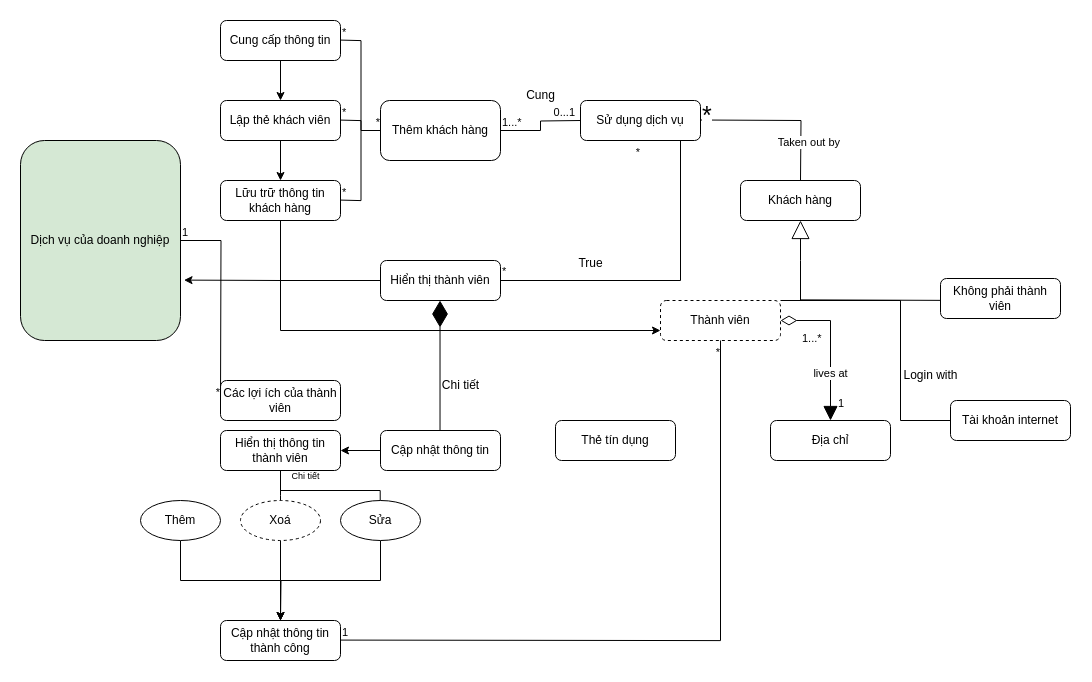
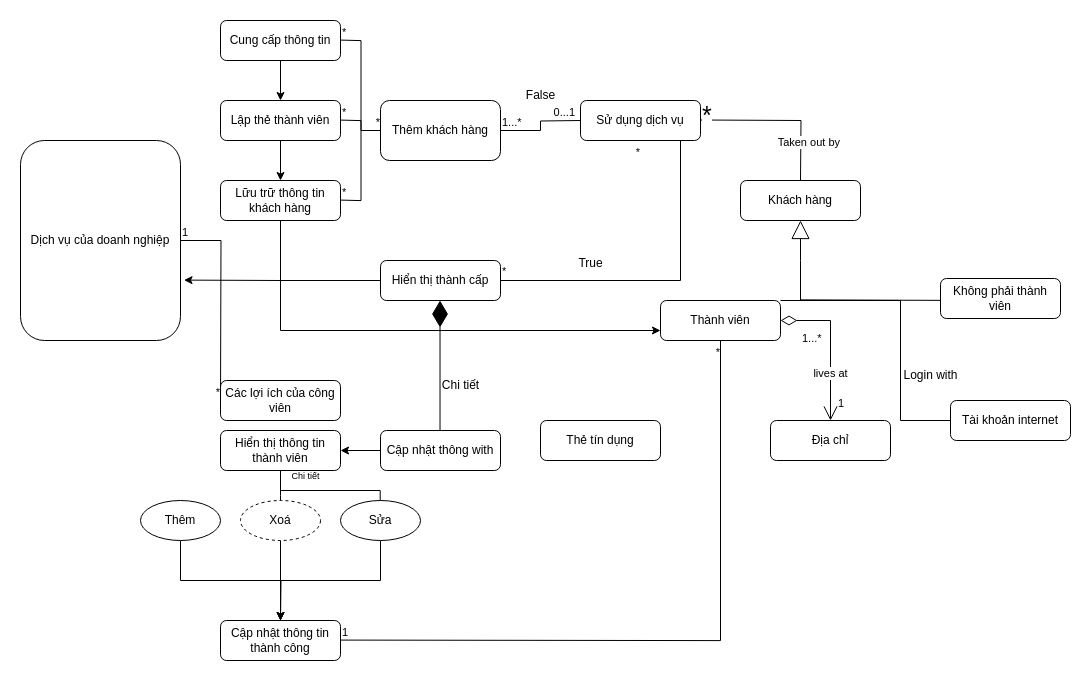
  <mxCell id="0" />
  <mxCell id="1" parent="0" />
  <mxCell id="2" value="Khách hàng" style="rounded=1;whiteSpace=wrap;html=1;" vertex="1" parent="1"><mxGeometry x="740" y="180" width="120" height="40" as="geometry" /></mxCell>
  <mxCell id="3" value="Sử dụng dịch vụ" style="rounded=1;whiteSpace=wrap;html=1;" vertex="1" parent="1"><mxGeometry x="580" y="100" width="120" height="40" as="geometry" /></mxCell>
  <mxCell id="4" style="edgeStyle=orthogonalEdgeStyle;rounded=0;orthogonalLoop=1;jettySize=auto;html=1;exitX=1;exitY=0;exitDx=0;exitDy=0;" edge="1" parent="1" source="5"><mxGeometry relative="1" as="geometry"><mxPoint x="1010" y="420" as="targetPoint" /><mxPoint x="780" y="300" as="sourcePoint" /><Array as="points"><mxPoint x="900" y="300" /><mxPoint x="900" y="420" /></Array></mxGeometry></mxCell>
- <mxCell id="5" value="Thành viên" style="rounded=1;whiteSpace=wrap;html=1;dashed=1;" vertex="1" parent="1"><mxGeometry x="660" y="300" width="120" height="40" as="geometry" /></mxCell>
+ <mxCell id="5" value="Thành viên" style="rounded=1;whiteSpace=wrap;html=1;" vertex="1" parent="1"><mxGeometry x="660" y="300" width="120" height="40" as="geometry" /></mxCell>
  <mxCell id="6" value="Không phải thành viên" style="rounded=1;whiteSpace=wrap;html=1;" vertex="1" parent="1"><mxGeometry x="940" y="278" width="120" height="40" as="geometry" /></mxCell>
- <mxCell id="7" value="Thẻ tín dụng" style="rounded=1;whiteSpace=wrap;html=1;" vertex="1" parent="1"><mxGeometry x="555" y="420" width="120" height="40" as="geometry" /></mxCell>
+ <mxCell id="7" value="Thẻ tín dụng" style="rounded=1;whiteSpace=wrap;html=1;" vertex="1" parent="1"><mxGeometry x="540" y="420" width="120" height="40" as="geometry" /></mxCell>
  <mxCell id="8" value="Địa chỉ" style="rounded=1;whiteSpace=wrap;html=1;" vertex="1" parent="1"><mxGeometry x="770" y="420" width="120" height="40" as="geometry" /></mxCell>
- <mxCell id="9" value="lives at" style="endArrow=block;html=1;endSize=12;startArrow=diamondThin;startSize=14;startFill=0;edgeStyle=orthogonalEdgeStyle;rounded=0;exitX=1;exitY=0.5;exitDx=0;exitDy=0;entryX=0.5;entryY=0;entryDx=0;entryDy=0;" edge="1" parent="1" source="5" target="8"><mxGeometry x="0.375" relative="1" as="geometry"><mxPoint x="860" y="340" as="sourcePoint" /><mxPoint x="800" y="440" as="targetPoint" /><mxPoint as="offset" /><Array as="points"><mxPoint x="830" y="320" /><mxPoint x="830" y="420" /></Array></mxGeometry></mxCell>
+ <mxCell id="9" value="lives at" style="endArrow=open;html=1;endSize=12;startArrow=diamondThin;startSize=14;startFill=0;edgeStyle=orthogonalEdgeStyle;rounded=0;exitX=1;exitY=0.5;exitDx=0;exitDy=0;entryX=0.5;entryY=0;entryDx=0;entryDy=0;" edge="1" parent="1" source="5" target="8"><mxGeometry x="0.375" relative="1" as="geometry"><mxPoint x="860" y="340" as="sourcePoint" /><mxPoint x="800" y="440" as="targetPoint" /><mxPoint as="offset" /><Array as="points"><mxPoint x="830" y="320" /><mxPoint x="830" y="420" /></Array></mxGeometry></mxCell>
  <mxCell id="10" value="1...*" style="edgeLabel;resizable=0;html=1;align=left;verticalAlign=top;" connectable="0" vertex="1" parent="9"><mxGeometry x="-1" relative="1" as="geometry"><mxPoint x="20" y="5" as="offset" /></mxGeometry></mxCell>
  <mxCell id="11" value="1" style="edgeLabel;resizable=0;html=1;align=right;verticalAlign=top;" connectable="0" vertex="1" parent="9"><mxGeometry x="1" relative="1" as="geometry"><mxPoint x="14" y="-30" as="offset" /></mxGeometry></mxCell>
  <mxCell id="12" value="Tài khoản internet" style="rounded=1;whiteSpace=wrap;html=1;" vertex="1" parent="1"><mxGeometry x="950" y="400" width="120" height="40" as="geometry" /></mxCell>
  <mxCell id="13" value="Login with" style="text;html=1;align=center;verticalAlign=middle;resizable=0;points=[];autosize=1;strokeColor=none;fillColor=none;" vertex="1" parent="1"><mxGeometry x="890" y="360" width="80" height="30" as="geometry" /></mxCell>
  <mxCell id="14" value="" style="endArrow=block;endSize=16;endFill=0;html=1;rounded=0;entryX=0.5;entryY=1;entryDx=0;entryDy=0;" edge="1" parent="1" target="2"><mxGeometry width="160" relative="1" as="geometry"><mxPoint x="800" y="300" as="sourcePoint" /><mxPoint x="850" y="270" as="targetPoint" /><Array as="points"><mxPoint x="800" y="260" /></Array></mxGeometry></mxCell>
  <mxCell id="15" value="" style="endArrow=none;html=1;rounded=0;" edge="1" parent="1"><mxGeometry relative="1" as="geometry"><mxPoint x="800" y="299.37" as="sourcePoint" /><mxPoint x="940" y="299.87" as="targetPoint" /></mxGeometry></mxCell>
  <mxCell id="16" value="" style="endArrow=none;html=1;edgeStyle=orthogonalEdgeStyle;rounded=0;entryX=0.5;entryY=0;entryDx=0;entryDy=0;" edge="1" parent="1"><mxGeometry relative="1" as="geometry"><mxPoint x="700" y="119.5" as="sourcePoint" /><mxPoint x="800" y="180" as="targetPoint" /></mxGeometry></mxCell>
  <mxCell id="17" value="&lt;font style=&quot;font-size: 25px;&quot;&gt;*&lt;/font&gt;" style="edgeLabel;resizable=0;html=1;align=left;verticalAlign=bottom;" connectable="0" vertex="1" parent="16"><mxGeometry x="-1" relative="1" as="geometry"><mxPoint y="11" as="offset" /></mxGeometry></mxCell>
  <mxCell id="18" value="Taken out by" style="edgeLabel;resizable=0;html=1;align=right;verticalAlign=bottom;" connectable="0" vertex="1" parent="16"><mxGeometry x="1" relative="1" as="geometry"><mxPoint x="40" y="-30" as="offset" /></mxGeometry></mxCell>
  <mxCell id="19" value="Thêm khách hàng" style="rounded=1;whiteSpace=wrap;html=1;" vertex="1" parent="1"><mxGeometry x="380" y="100" width="120" height="60" as="geometry" /></mxCell>
  <mxCell id="20" value="" style="endArrow=none;html=1;edgeStyle=orthogonalEdgeStyle;rounded=0;exitX=1;exitY=0.5;exitDx=0;exitDy=0;" edge="1" parent="1" source="19"><mxGeometry relative="1" as="geometry"><mxPoint x="540" y="119.58" as="sourcePoint" /><mxPoint x="580" y="120" as="targetPoint" /></mxGeometry></mxCell>
  <mxCell id="21" value="1...*" style="edgeLabel;resizable=0;html=1;align=left;verticalAlign=bottom;" connectable="0" vertex="1" parent="20"><mxGeometry x="-1" relative="1" as="geometry" /></mxCell>
  <mxCell id="22" value="0...1" style="edgeLabel;resizable=0;html=1;align=right;verticalAlign=bottom;" connectable="0" vertex="1" parent="20"><mxGeometry x="1" relative="1" as="geometry"><mxPoint x="-5" as="offset" /></mxGeometry></mxCell>
- <mxCell id="23" value="Cung" style="text;html=1;align=center;verticalAlign=middle;resizable=0;points=[];autosize=1;strokeColor=none;fillColor=none;" vertex="1" parent="1"><mxGeometry x="515" y="80" width="50" height="30" as="geometry" /></mxCell>
- <mxCell id="24" value="Hiển thị thành viên" style="rounded=1;whiteSpace=wrap;html=1;" vertex="1" parent="1"><mxGeometry x="380" y="260" width="120" height="40" as="geometry" /></mxCell>
+ <mxCell id="23" value="False" style="text;html=1;align=center;verticalAlign=middle;resizable=0;points=[];autosize=1;strokeColor=none;fillColor=none;" vertex="1" parent="1"><mxGeometry x="515" y="80" width="50" height="30" as="geometry" /></mxCell>
+ <mxCell id="24" value="Hiển thị thành cấp" style="rounded=1;whiteSpace=wrap;html=1;" vertex="1" parent="1"><mxGeometry x="380" y="260" width="120" height="40" as="geometry" /></mxCell>
  <mxCell id="25" value="" style="endArrow=none;html=1;edgeStyle=orthogonalEdgeStyle;rounded=0;entryX=0.5;entryY=1;entryDx=0;entryDy=0;" edge="1" parent="1" target="3"><mxGeometry relative="1" as="geometry"><mxPoint x="500" y="279" as="sourcePoint" /><mxPoint x="680" y="219" as="targetPoint" /><Array as="points"><mxPoint x="500" y="280" /><mxPoint x="680" y="280" /></Array></mxGeometry></mxCell>
  <mxCell id="26" value="*" style="edgeLabel;resizable=0;html=1;align=left;verticalAlign=bottom;" connectable="0" vertex="1" parent="25"><mxGeometry x="-1" relative="1" as="geometry" /></mxCell>
  <mxCell id="27" value="*" style="edgeLabel;resizable=0;html=1;align=right;verticalAlign=bottom;" connectable="0" vertex="1" parent="25"><mxGeometry x="1" relative="1" as="geometry"><mxPoint y="20" as="offset" /></mxGeometry></mxCell>
  <mxCell id="28" style="edgeStyle=orthogonalEdgeStyle;rounded=0;orthogonalLoop=1;jettySize=auto;html=1;exitX=0.5;exitY=1;exitDx=0;exitDy=0;entryX=0.5;entryY=0;entryDx=0;entryDy=0;" edge="1" parent="1" source="29" target="31"><mxGeometry relative="1" as="geometry" /></mxCell>
  <mxCell id="29" value="Cung cấp thông tin" style="rounded=1;whiteSpace=wrap;html=1;" vertex="1" parent="1"><mxGeometry x="220" y="20" width="120" height="40" as="geometry" /></mxCell>
  <mxCell id="30" style="edgeStyle=orthogonalEdgeStyle;rounded=0;orthogonalLoop=1;jettySize=auto;html=1;exitX=0.5;exitY=1;exitDx=0;exitDy=0;entryX=0.5;entryY=0;entryDx=0;entryDy=0;" edge="1" parent="1" source="31" target="33"><mxGeometry relative="1" as="geometry" /></mxCell>
- <mxCell id="31" value="Lập thẻ khách viên" style="rounded=1;whiteSpace=wrap;html=1;" vertex="1" parent="1"><mxGeometry x="220" y="100" width="120" height="40" as="geometry" /></mxCell>
+ <mxCell id="31" value="Lập thẻ thành viên" style="rounded=1;whiteSpace=wrap;html=1;" vertex="1" parent="1"><mxGeometry x="220" y="100" width="120" height="40" as="geometry" /></mxCell>
  <mxCell id="32" style="edgeStyle=orthogonalEdgeStyle;rounded=0;orthogonalLoop=1;jettySize=auto;html=1;exitX=0.5;exitY=1;exitDx=0;exitDy=0;entryX=0;entryY=0.75;entryDx=0;entryDy=0;" edge="1" parent="1" source="33" target="5"><mxGeometry relative="1" as="geometry" /></mxCell>
  <mxCell id="33" value="Lữu trữ thông tin khách hàng" style="rounded=1;whiteSpace=wrap;html=1;" vertex="1" parent="1"><mxGeometry x="220" y="180" width="120" height="40" as="geometry" /></mxCell>
  <mxCell id="34" value="" style="endArrow=none;html=1;edgeStyle=orthogonalEdgeStyle;rounded=0;entryX=0;entryY=0.5;entryDx=0;entryDy=0;" edge="1" parent="1" target="19"><mxGeometry relative="1" as="geometry"><mxPoint x="340" y="39.58" as="sourcePoint" /><mxPoint x="500" y="39.58" as="targetPoint" /></mxGeometry></mxCell>
  <mxCell id="35" value="*" style="edgeLabel;resizable=0;html=1;align=left;verticalAlign=bottom;" connectable="0" vertex="1" parent="34"><mxGeometry x="-1" relative="1" as="geometry" /></mxCell>
  <mxCell id="36" value="*" style="edgeLabel;resizable=0;html=1;align=right;verticalAlign=bottom;" connectable="0" vertex="1" parent="34"><mxGeometry x="1" relative="1" as="geometry" /></mxCell>
  <mxCell id="37" value="" style="endArrow=none;html=1;edgeStyle=orthogonalEdgeStyle;rounded=0;entryX=0;entryY=0.5;entryDx=0;entryDy=0;" edge="1" parent="1" target="19"><mxGeometry relative="1" as="geometry"><mxPoint x="340" y="119.58" as="sourcePoint" /><mxPoint x="500" y="119.58" as="targetPoint" /></mxGeometry></mxCell>
  <mxCell id="38" value="*" style="edgeLabel;resizable=0;html=1;align=left;verticalAlign=bottom;" connectable="0" vertex="1" parent="37"><mxGeometry x="-1" relative="1" as="geometry" /></mxCell>
  <mxCell id="39" value="*" style="edgeLabel;resizable=0;html=1;align=right;verticalAlign=bottom;" connectable="0" vertex="1" parent="37"><mxGeometry x="1" relative="1" as="geometry" /></mxCell>
  <mxCell id="40" value="" style="endArrow=none;html=1;edgeStyle=orthogonalEdgeStyle;rounded=0;entryX=0;entryY=0.5;entryDx=0;entryDy=0;" edge="1" parent="1" target="19"><mxGeometry relative="1" as="geometry"><mxPoint x="340" y="199.58" as="sourcePoint" /><mxPoint x="500" y="199.58" as="targetPoint" /></mxGeometry></mxCell>
  <mxCell id="41" value="*" style="edgeLabel;resizable=0;html=1;align=left;verticalAlign=bottom;" connectable="0" vertex="1" parent="40"><mxGeometry x="-1" relative="1" as="geometry" /></mxCell>
  <mxCell id="42" value="*" style="edgeLabel;resizable=0;html=1;align=right;verticalAlign=bottom;" connectable="0" vertex="1" parent="40"><mxGeometry x="1" relative="1" as="geometry" /></mxCell>
  <mxCell id="43" value="True" style="text;html=1;align=center;verticalAlign=middle;resizable=0;points=[];autosize=1;strokeColor=none;fillColor=none;" vertex="1" parent="1"><mxGeometry x="565" y="248" width="50" height="30" as="geometry" /></mxCell>
- <mxCell id="44" value="Dịch vụ của doanh nghiệp" style="rounded=1;whiteSpace=wrap;html=1;fillColor=#d5e8d4;" vertex="1" parent="1"><mxGeometry x="20" y="140" width="160" height="200" as="geometry" /></mxCell>
+ <mxCell id="44" value="Dịch vụ của doanh nghiệp" style="rounded=1;whiteSpace=wrap;html=1;" vertex="1" parent="1"><mxGeometry x="20" y="140" width="160" height="200" as="geometry" /></mxCell>
  <mxCell id="45" style="edgeStyle=orthogonalEdgeStyle;rounded=0;orthogonalLoop=1;jettySize=auto;html=1;exitX=0;exitY=0.5;exitDx=0;exitDy=0;entryX=1.022;entryY=0.698;entryDx=0;entryDy=0;entryPerimeter=0;" edge="1" parent="1" source="24" target="44"><mxGeometry relative="1" as="geometry" /></mxCell>
- <mxCell id="46" value="Các lợi ích của thành viên" style="rounded=1;whiteSpace=wrap;html=1;" vertex="1" parent="1"><mxGeometry x="220" y="380" width="120" height="40" as="geometry" /></mxCell>
+ <mxCell id="46" value="Các lợi ích của công viên" style="rounded=1;whiteSpace=wrap;html=1;" vertex="1" parent="1"><mxGeometry x="220" y="380" width="120" height="40" as="geometry" /></mxCell>
  <mxCell id="47" value="" style="endArrow=none;html=1;edgeStyle=orthogonalEdgeStyle;rounded=0;" edge="1" parent="1" source="44"><mxGeometry relative="1" as="geometry"><mxPoint x="60" y="400" as="sourcePoint" /><mxPoint x="220" y="400" as="targetPoint" /></mxGeometry></mxCell>
  <mxCell id="48" value="1" style="edgeLabel;resizable=0;html=1;align=left;verticalAlign=bottom;" connectable="0" vertex="1" parent="47"><mxGeometry x="-1" relative="1" as="geometry" /></mxCell>
  <mxCell id="49" value="*" style="edgeLabel;resizable=0;html=1;align=right;verticalAlign=bottom;" connectable="0" vertex="1" parent="47"><mxGeometry x="1" relative="1" as="geometry" /></mxCell>
  <mxCell id="50" value="" style="endArrow=diamondThin;endFill=1;endSize=24;html=1;rounded=0;" edge="1" parent="1"><mxGeometry width="160" relative="1" as="geometry"><mxPoint x="439.52" y="430" as="sourcePoint" /><mxPoint x="439.52" y="300" as="targetPoint" /></mxGeometry></mxCell>
  <mxCell id="51" style="edgeStyle=orthogonalEdgeStyle;rounded=0;orthogonalLoop=1;jettySize=auto;html=1;exitX=0;exitY=0.5;exitDx=0;exitDy=0;entryX=1;entryY=0.5;entryDx=0;entryDy=0;" edge="1" parent="1" source="52" target="54"><mxGeometry relative="1" as="geometry" /></mxCell>
- <mxCell id="52" value="Cập nhật thông tin" style="rounded=1;whiteSpace=wrap;html=1;" vertex="1" parent="1"><mxGeometry x="380" y="430" width="120" height="40" as="geometry" /></mxCell>
+ <mxCell id="52" value="Cập nhật thông with" style="rounded=1;whiteSpace=wrap;html=1;" vertex="1" parent="1"><mxGeometry x="380" y="430" width="120" height="40" as="geometry" /></mxCell>
  <mxCell id="53" value="Chi tiết" style="text;html=1;align=center;verticalAlign=middle;resizable=0;points=[];autosize=1;strokeColor=none;fillColor=none;" vertex="1" parent="1"><mxGeometry x="430" y="370" width="60" height="30" as="geometry" /></mxCell>
  <mxCell id="54" value="Hiển thị thông tin thành viên" style="rounded=1;whiteSpace=wrap;html=1;" vertex="1" parent="1"><mxGeometry x="220" y="430" width="120" height="40" as="geometry" /></mxCell>
  <mxCell id="55" style="edgeStyle=orthogonalEdgeStyle;rounded=0;orthogonalLoop=1;jettySize=auto;html=1;exitX=0.5;exitY=1;exitDx=0;exitDy=0;entryX=0.5;entryY=0;entryDx=0;entryDy=0;" edge="1" parent="1" source="56" target="63"><mxGeometry relative="1" as="geometry" /></mxCell>
  <mxCell id="56" value="Thêm" style="ellipse;whiteSpace=wrap;html=1;" vertex="1" parent="1"><mxGeometry x="140" y="500" width="80" height="40" as="geometry" /></mxCell>
  <mxCell id="57" style="edgeStyle=orthogonalEdgeStyle;rounded=0;orthogonalLoop=1;jettySize=auto;html=1;exitX=0.5;exitY=1;exitDx=0;exitDy=0;" edge="1" parent="1" source="58"><mxGeometry relative="1" as="geometry"><mxPoint x="280" y="620" as="targetPoint" /></mxGeometry></mxCell>
  <mxCell id="58" value="Xoá" style="ellipse;whiteSpace=wrap;html=1;dashed=1;" vertex="1" parent="1"><mxGeometry x="240" y="500" width="80" height="40" as="geometry" /></mxCell>
  <mxCell id="59" style="edgeStyle=orthogonalEdgeStyle;rounded=0;orthogonalLoop=1;jettySize=auto;html=1;exitX=0.5;exitY=1;exitDx=0;exitDy=0;" edge="1" parent="1" source="60"><mxGeometry relative="1" as="geometry"><mxPoint x="280" y="620" as="targetPoint" /></mxGeometry></mxCell>
  <mxCell id="60" value="Sửa" style="ellipse;whiteSpace=wrap;html=1;" vertex="1" parent="1"><mxGeometry x="340" y="500" width="80" height="40" as="geometry" /></mxCell>
  <mxCell id="61" value="" style="endArrow=none;html=1;edgeStyle=orthogonalEdgeStyle;rounded=0;entryX=0.5;entryY=0;entryDx=0;entryDy=0;" edge="1" parent="1" target="58"><mxGeometry relative="1" as="geometry"><mxPoint x="280" y="480" as="sourcePoint" /><mxPoint x="460" y="540" as="targetPoint" /><Array as="points"><mxPoint x="280" y="495" /><mxPoint x="280" y="495" /></Array></mxGeometry></mxCell>
  <mxCell id="62" value="" style="endArrow=none;html=1;edgeStyle=orthogonalEdgeStyle;rounded=0;entryX=0.5;entryY=0;entryDx=0;entryDy=0;exitX=0.5;exitY=1;exitDx=0;exitDy=0;" edge="1" parent="1" source="54"><mxGeometry relative="1" as="geometry"><mxPoint x="379.73" y="470" as="sourcePoint" /><mxPoint x="379.73" y="500" as="targetPoint" /><Array as="points"><mxPoint x="280" y="490" /><mxPoint x="380" y="490" /></Array></mxGeometry></mxCell>
  <mxCell id="63" value="Cập nhật thông tin thành công" style="rounded=1;whiteSpace=wrap;html=1;" vertex="1" parent="1"><mxGeometry x="220" y="620" width="120" height="40" as="geometry" /></mxCell>
  <mxCell id="64" value="&lt;font style=&quot;font-size: 9px;&quot;&gt;Chi tiết&lt;/font&gt;" style="text;html=1;align=center;verticalAlign=middle;resizable=0;points=[];autosize=1;strokeColor=none;fillColor=none;" vertex="1" parent="1"><mxGeometry x="280" y="460" width="50" height="30" as="geometry" /></mxCell>
  <mxCell id="65" value="" style="endArrow=none;html=1;edgeStyle=orthogonalEdgeStyle;rounded=0;entryX=0.5;entryY=1;entryDx=0;entryDy=0;" edge="1" parent="1" target="5"><mxGeometry relative="1" as="geometry"><mxPoint x="340" y="639.58" as="sourcePoint" /><mxPoint x="500" y="639.58" as="targetPoint" /></mxGeometry></mxCell>
  <mxCell id="66" value="1" style="edgeLabel;resizable=0;html=1;align=left;verticalAlign=bottom;" connectable="0" vertex="1" parent="65"><mxGeometry x="-1" relative="1" as="geometry" /></mxCell>
  <mxCell id="67" value="*" style="edgeLabel;resizable=0;html=1;align=right;verticalAlign=bottom;" connectable="0" vertex="1" parent="65"><mxGeometry x="1" relative="1" as="geometry"><mxPoint y="20" as="offset" /></mxGeometry></mxCell>
